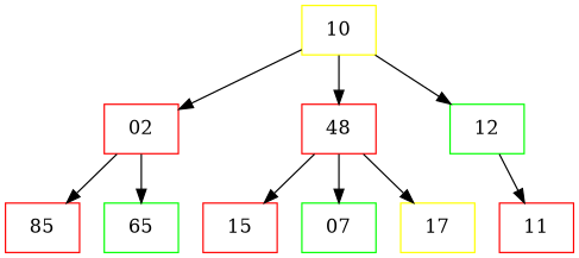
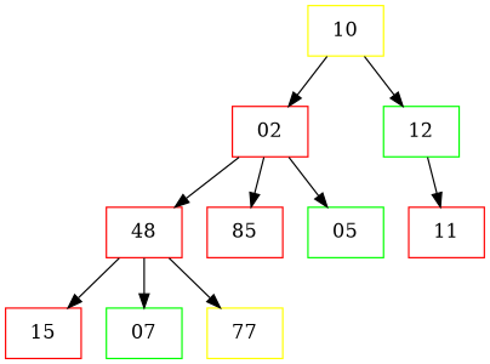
  digraph {
    node [color=red shape=box]
    n1 [color=yellow label=10]
    n2 [label=02]
    n3 [label=48]
    n4 [color=green label=12]
    n5 [label=85]
-   n6 [color=green label=65]
+   n6 [color=green label=05]
    n7 [label=15]
    n8 [color=green label=07]
-   n9 [color=yellow label=17]
+   n9 [color=yellow label=77]
    n10 [label=11]
    n1 -> n2
-   n1 -> n3
+   n2 -> n3
    n1 -> n4
    n2 -> n5
    n2 -> n6
    n3 -> n7
    n3 -> n8
    n3 -> n9
    n4 -> n10
  }
